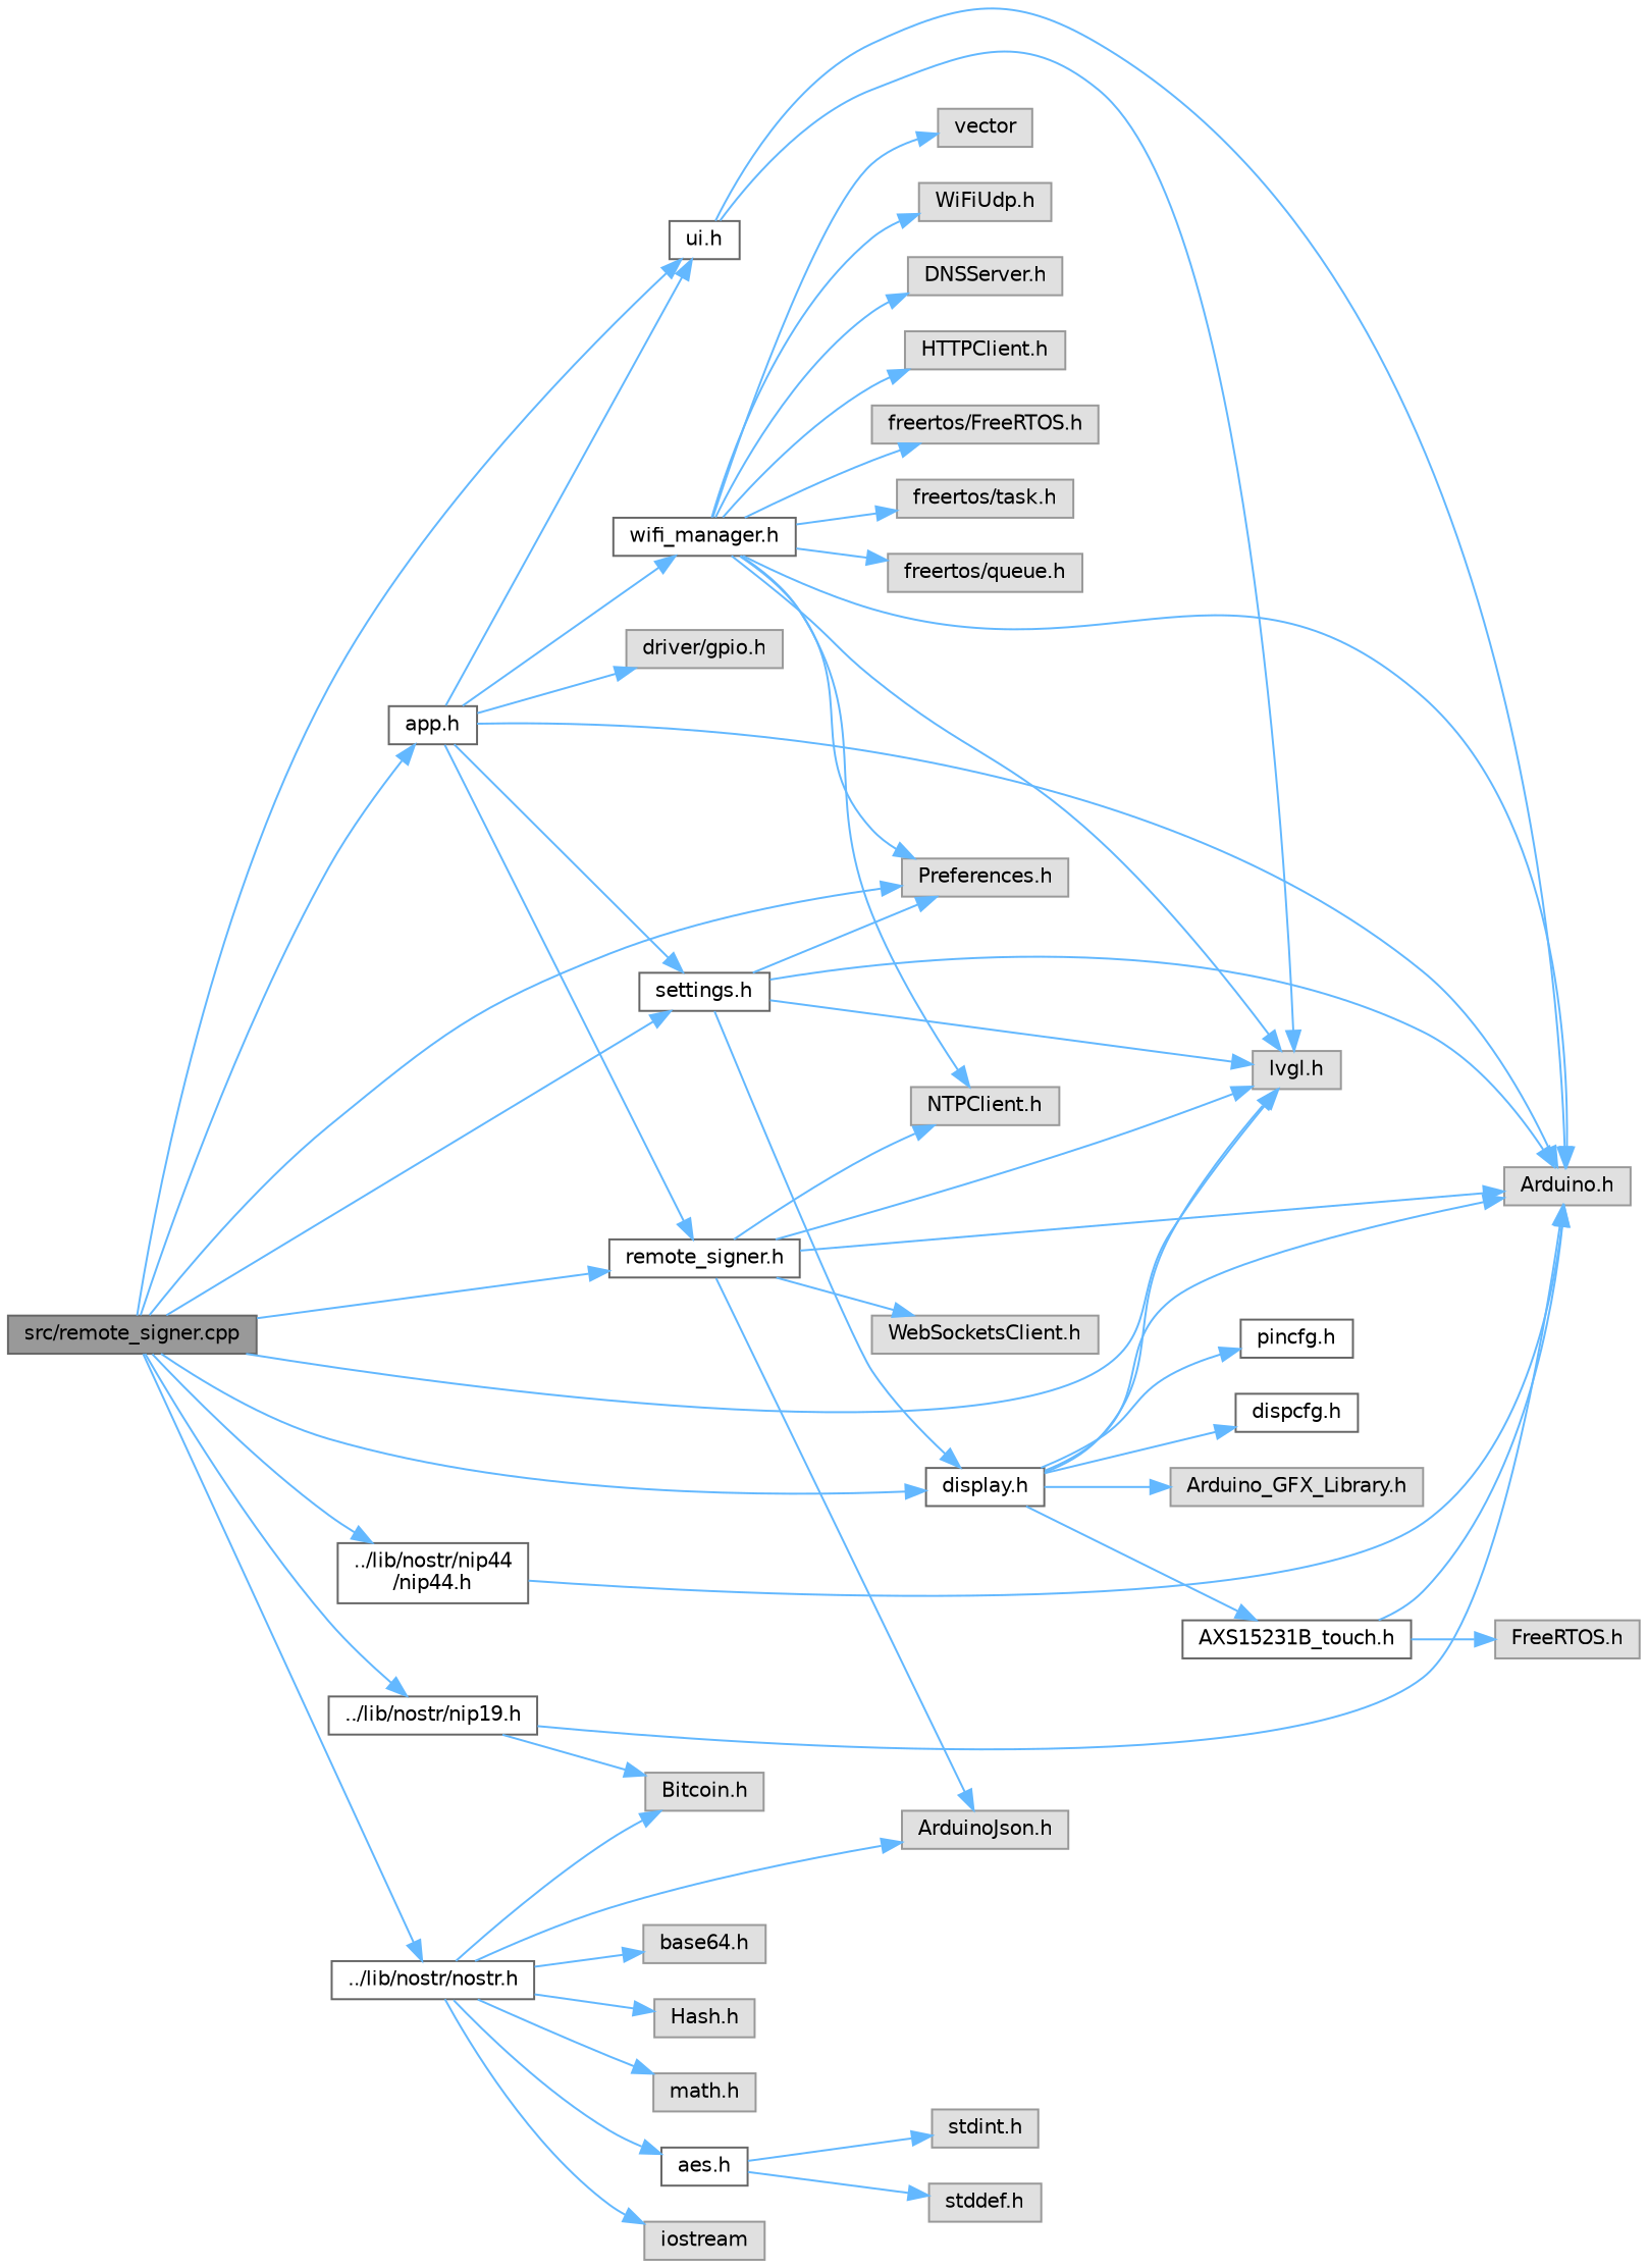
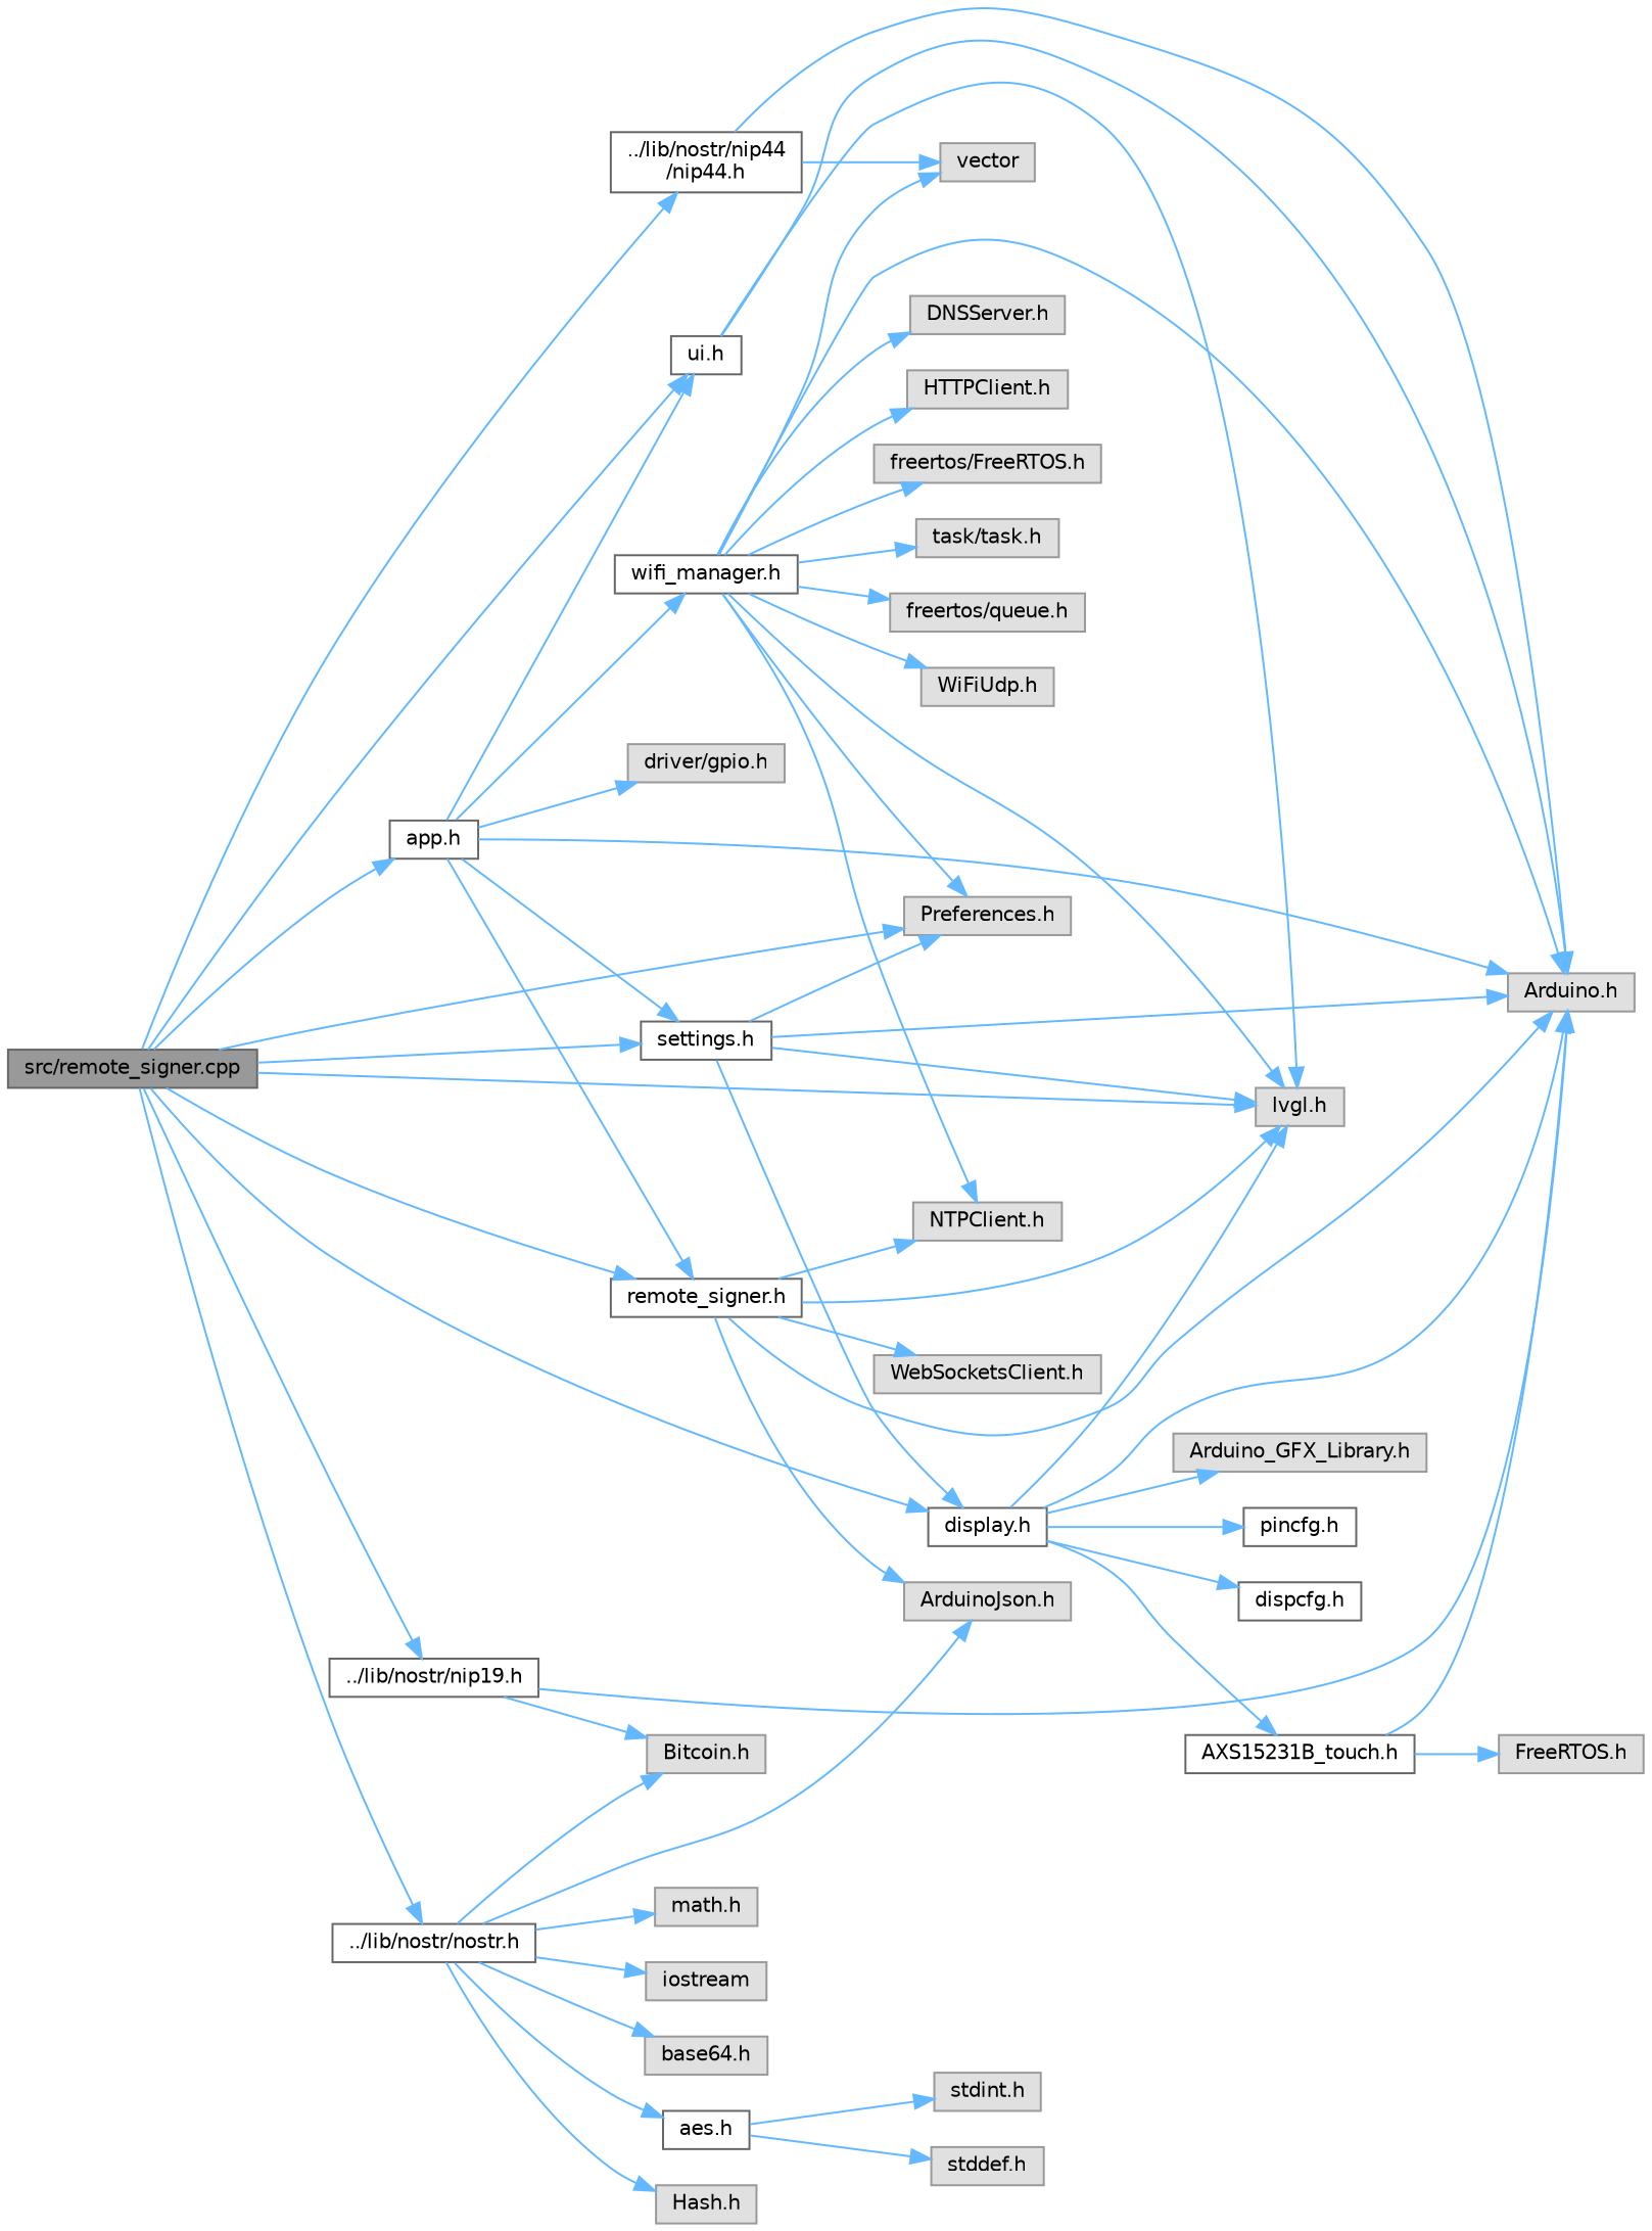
  digraph {
    rankdir=LR
    node [color=grey60 fillcolor="#E0E0E0" fontname=Helvetica fontsize=10 shape=box style=filled]
    edge [color=steelblue1 fontname=Helvetica fontsize=10 labelfontname=Helvetica labelfontsize=10 style=solid]
    n1 [color=gray40 fillcolor=grey60 fontcolor=black height=0.2 label="src/remote_signer.cpp" width=0.4]
    n2 [color=grey40 fillcolor=white height=0.2 label="remote_signer.h" width=0.4]
    n3 [height=0.2 label="lvgl.h" width=0.4]
    n4 [color=grey40 fillcolor=white height=0.2 label="settings.h" width=0.4]
    n5 [height=0.2 label="Preferences.h" width=0.4]
    n6 [color=grey40 fillcolor=white height=0.2 label="ui.h" width=0.4]
    n7 [color=grey40 fillcolor=white height=0.2 label="app.h" width=0.4]
    n8 [color=grey40 fillcolor=white height=0.2 label="display.h" width=0.4]
    n9 [color=grey40 fillcolor=white height=0.2 label="../lib/nostr/nostr.h" width=0.4]
    n10 [color=grey40 fillcolor=white height=0.2 label="../lib/nostr/nip44\l/nip44.h" width=0.4]
    n11 [color=grey40 fillcolor=white height=0.2 label="../lib/nostr/nip19.h" width=0.4]
    n12 [height=0.2 label="Arduino.h" width=0.4]
    n13 [height=0.2 label="WebSocketsClient.h" width=0.4]
    n14 [height=0.2 label="ArduinoJson.h" width=0.4]
    n15 [height=0.2 label="NTPClient.h" width=0.4]
    n16 [height=0.2 label="driver/gpio.h" width=0.4]
    n17 [color=grey40 fillcolor=white height=0.2 label="wifi_manager.h" width=0.4]
    n18 [height=0.2 label="Arduino_GFX_Library.h" width=0.4]
    n19 [color=grey40 fillcolor=white height=0.2 label="pincfg.h" width=0.4]
    n20 [color=grey40 fillcolor=white height=0.2 label="dispcfg.h" width=0.4]
    n21 [color=grey40 fillcolor=white height=0.2 label="AXS15231B_touch.h" width=0.4]
    n22 [height=0.2 label="Bitcoin.h" width=0.4]
    n23 [height=0.2 label="Hash.h" width=0.4]
    n24 [height=0.2 label="math.h" width=0.4]
    n25 [height=0.2 label=iostream width=0.4]
    n26 [height=0.2 label="base64.h" width=0.4]
    n27 [color=grey40 fillcolor=white height=0.2 label="aes.h" width=0.4]
    n28 [height=0.2 label=vector width=0.4]
    n29 [height=0.2 label="WiFiUdp.h" width=0.4]
    n30 [height=0.2 label="DNSServer.h" width=0.4]
    n31 [height=0.2 label="HTTPClient.h" width=0.4]
    n32 [height=0.2 label="freertos/FreeRTOS.h" width=0.4]
-   n33 [height=0.2 label="freertos/task.h" width=0.4]
+   n33 [height=0.2 label="task/task.h" width=0.4]
    n34 [height=0.2 label="freertos/queue.h" width=0.4]
    n35 [height=0.2 label="FreeRTOS.h" width=0.4]
    n36 [height=0.2 label="stdint.h" width=0.4]
    n37 [height=0.2 label="stddef.h" width=0.4]
    n1 -> n2
    n1 -> n3
    n1 -> n4
    n1 -> n5
    n1 -> n6
    n1 -> n7
    n1 -> n8
    n1 -> n9
    n1 -> n10
    n1 -> n11
    n2 -> n3
    n2 -> n12
    n2 -> n13
    n2 -> n14
    n2 -> n15
    n4 -> n3
    n4 -> n5
    n4 -> n8
    n4 -> n12
    n6 -> n3
    n6 -> n12
    n7 -> n2
    n7 -> n4
    n7 -> n6
    n7 -> n12
    n7 -> n16
    n7 -> n17
    n8 -> n3
    n8 -> n12
    n8 -> n18
    n8 -> n19
    n8 -> n20
    n8 -> n21
    n9 -> n14
    n9 -> n22
    n9 -> n23
    n9 -> n24
    n9 -> n25
    n9 -> n26
    n9 -> n27
    n10 -> n12
+   n10 -> n28
    n11 -> n12
    n11 -> n22
    n17 -> n3
    n17 -> n5
    n17 -> n12
    n17 -> n15
    n17 -> n28
    n17 -> n29
    n17 -> n30
    n17 -> n31
    n17 -> n32
    n17 -> n33
    n17 -> n34
    n21 -> n12
    n21 -> n35
    n27 -> n36
    n27 -> n37
  }
